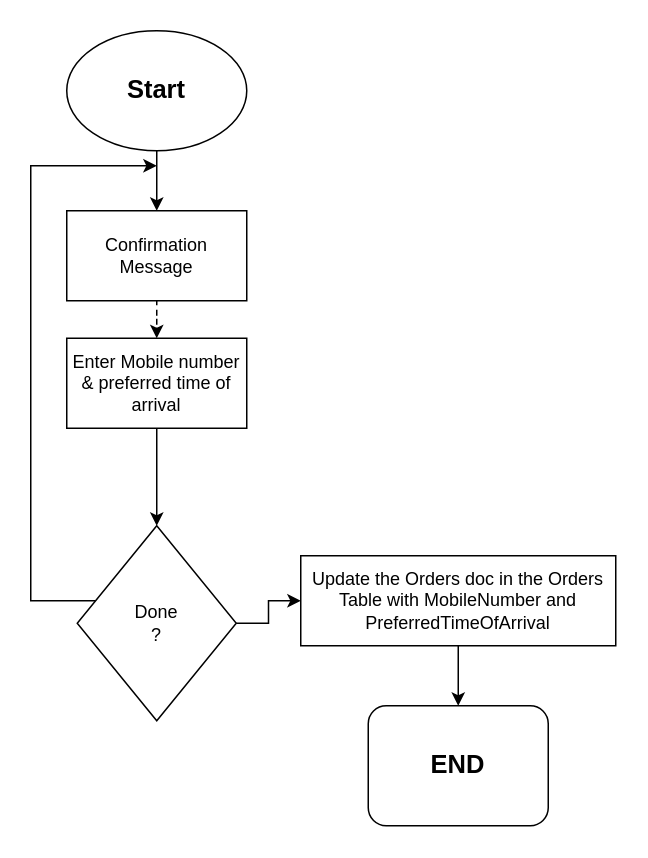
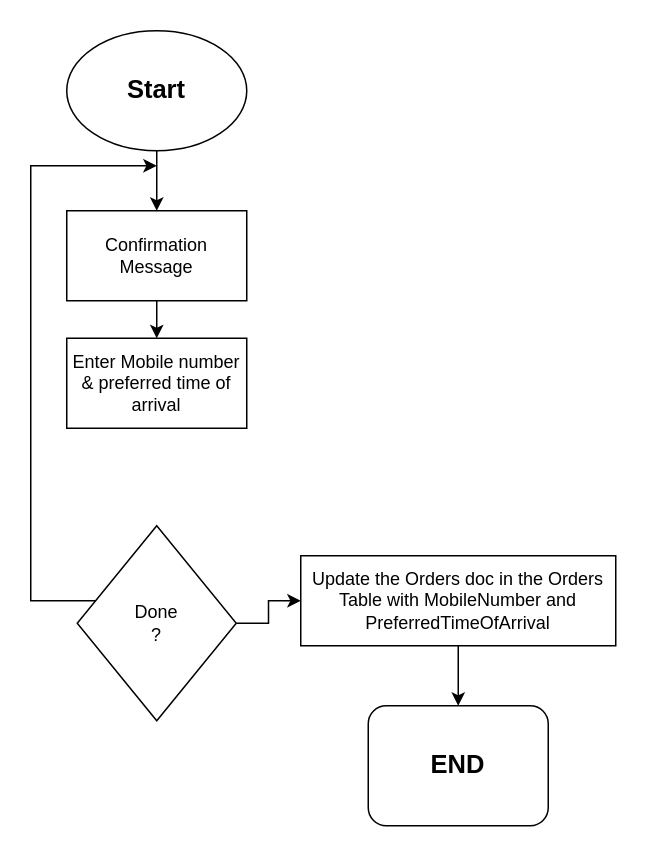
  <mxCell id="0" />
  <mxCell id="1" parent="0" />
  <mxCell id="2" value="" style="edgeStyle=orthogonalEdgeStyle;rounded=0;orthogonalLoop=1;jettySize=auto;html=1;" edge="1" parent="1" source="3" target="5"><mxGeometry relative="1" as="geometry" /></mxCell>
  <mxCell id="3" value="&lt;b&gt;&lt;font style=&quot;font-size: 17px&quot;&gt;Start&lt;/font&gt;&lt;/b&gt;" style="ellipse;whiteSpace=wrap;html=1;" vertex="1" parent="1"><mxGeometry x="44" y="20" width="120" height="80" as="geometry" /></mxCell>
- <mxCell id="4" value="" style="edgeStyle=orthogonalEdgeStyle;rounded=0;orthogonalLoop=1;jettySize=auto;html=1;dashed=1;" edge="1" parent="1" source="5" target="7"><mxGeometry relative="1" as="geometry" /></mxCell>
+ <mxCell id="4" value="" style="edgeStyle=orthogonalEdgeStyle;rounded=0;orthogonalLoop=1;jettySize=auto;html=1;" edge="1" parent="1" source="5" target="7"><mxGeometry relative="1" as="geometry" /></mxCell>
  <mxCell id="5" value="Confirmation Message" style="rounded=0;whiteSpace=wrap;html=1;" vertex="1" parent="1"><mxGeometry x="44" y="140" width="120" height="60" as="geometry" /></mxCell>
- <mxCell id="6" value="" style="edgeStyle=orthogonalEdgeStyle;rounded=0;orthogonalLoop=1;jettySize=auto;html=1;" edge="1" parent="1" source="7" target="10"><mxGeometry relative="1" as="geometry" /></mxCell>
  <mxCell id="7" value="Enter Mobile number &amp;amp; preferred time of arrival" style="rounded=0;whiteSpace=wrap;html=1;" vertex="1" parent="1"><mxGeometry x="44" y="225" width="120" height="60" as="geometry" /></mxCell>
  <mxCell id="8" value="" style="edgeStyle=orthogonalEdgeStyle;rounded=0;orthogonalLoop=1;jettySize=auto;html=1;" edge="1" parent="1" source="10" target="12"><mxGeometry relative="1" as="geometry" /></mxCell>
  <mxCell id="9" style="edgeStyle=orthogonalEdgeStyle;rounded=0;orthogonalLoop=1;jettySize=auto;html=1;" edge="1" parent="1" source="10"><mxGeometry relative="1" as="geometry"><mxPoint x="104" y="110" as="targetPoint" /><Array as="points"><mxPoint x="20" y="400" /><mxPoint x="20" y="110" /></Array></mxGeometry></mxCell>
  <mxCell id="10" value="Done&lt;br&gt;?" style="rhombus;whiteSpace=wrap;html=1;" vertex="1" parent="1"><mxGeometry x="51" y="350" width="106" height="130" as="geometry" /></mxCell>
  <mxCell id="11" value="" style="edgeStyle=orthogonalEdgeStyle;rounded=0;orthogonalLoop=1;jettySize=auto;html=1;" edge="1" parent="1" source="12" target="13"><mxGeometry relative="1" as="geometry" /></mxCell>
  <mxCell id="12" value="Update the Orders doc in the Orders Table with MobileNumber and PreferredTimeOfArrival" style="rounded=0;whiteSpace=wrap;html=1;" vertex="1" parent="1"><mxGeometry x="200" y="370" width="210" height="60" as="geometry" /></mxCell>
  <mxCell id="13" value="&lt;b&gt;&lt;font style=&quot;font-size: 17px&quot;&gt;END&lt;/font&gt;&lt;/b&gt;" style="whiteSpace=wrap;html=1;rounded=1;" vertex="1" parent="1"><mxGeometry x="245" y="470" width="120" height="80" as="geometry" /></mxCell>
